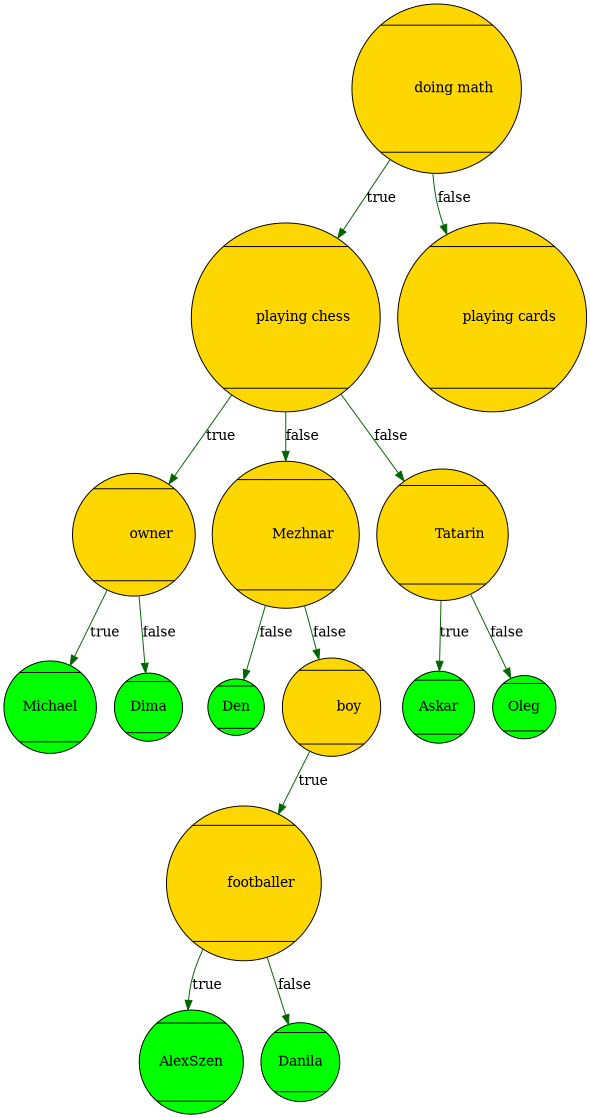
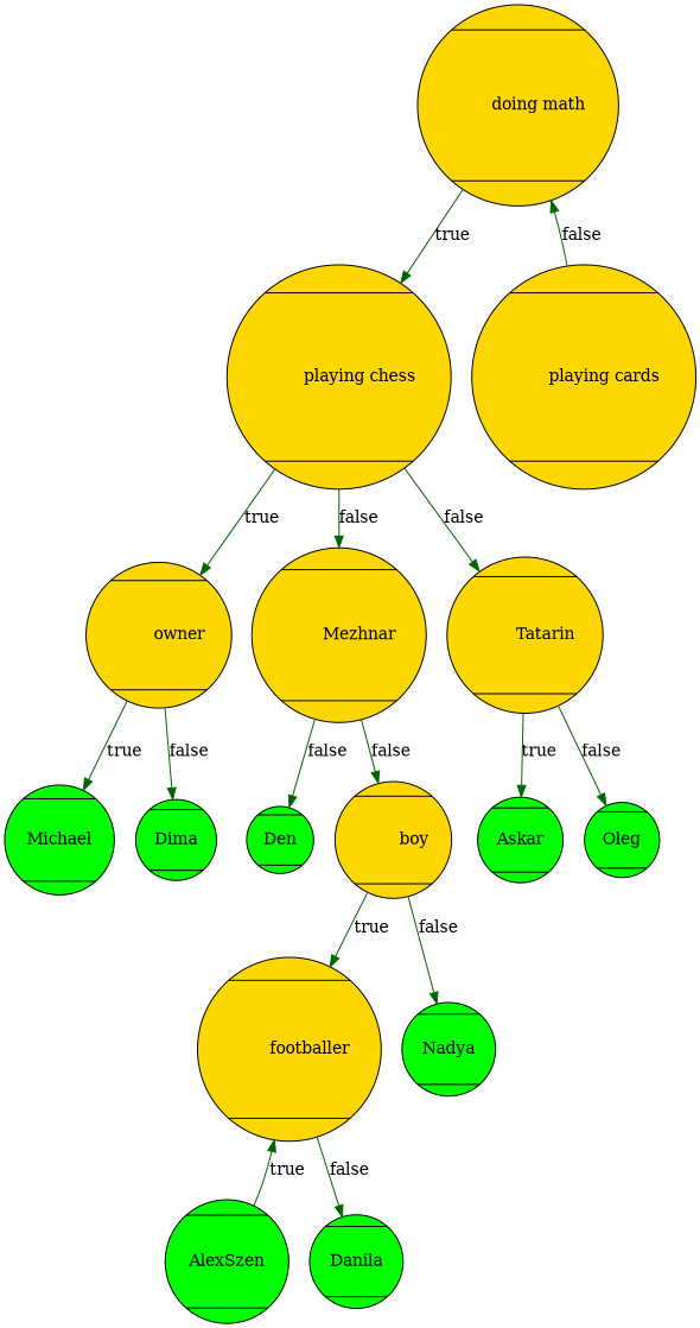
  digraph {
    rankdir=TB
    node [color="#000000" fillcolor=gold shape=Mcircle style="filled, rounded"]
    edge [color=darkgreen]
    n1 [label="	doing math\n"]
    n2 [label="	playing chess\n"]
    n3 [label="	playing cards\n"]
    n4 [label="	owner\n"]
    n5 [label="	Mezhnar\n"]
    n6 [label="	Tatarin\n"]
    n7 [fillcolor=lime label="Michael\n"]
    n8 [fillcolor=lime label="Dima\n"]
    n9 [fillcolor=lime label="Den\n"]
    n10 [label="	boy\n"]
    n11 [label="	footballer\n"]
+   n12 [fillcolor=lime label="Nadya\n"]
    n13 [fillcolor=lime label="AlexSzen\n"]
    n14 [fillcolor=lime label="Danila\n"]
    n15 [fillcolor=lime label="Askar\n"]
    n16 [fillcolor=lime label="Oleg\n"]
    n1 -> n2 [label=true]
-   n1 -> n3 [label=false]
+   n3 -> n1 [label=false]
    n2 -> n4 [label=true]
    n2 -> n5 [label=false]
    n2 -> n6 [label=false]
    n4 -> n7 [label=true]
    n4 -> n8 [label=false]
    n5 -> n9 [label=false]
    n5 -> n10 [label=false]
    n6 -> n15 [label=true]
    n6 -> n16 [label=false]
    n10 -> n11 [label=true]
-   n11 -> n13 [label=true]
+   n10 -> n12 [label=false]
+   n13 -> n11 [label=true]
    n11 -> n14 [label=false]
  }
